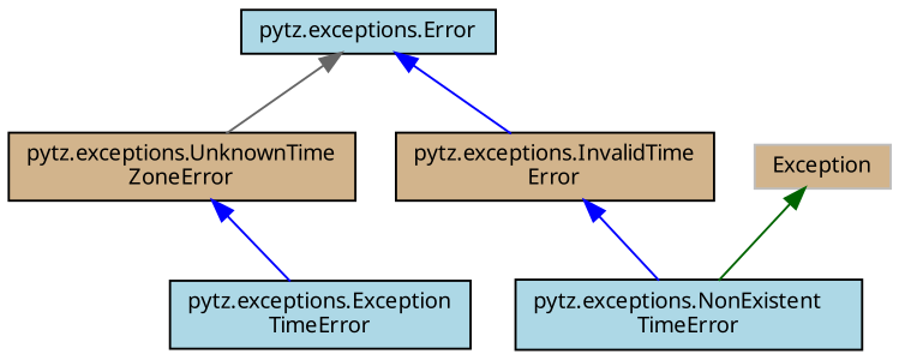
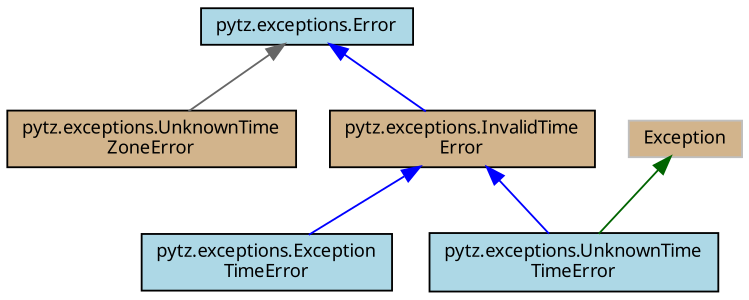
  digraph {
    fontname="Noto Sans"
    node [color=black fillcolor=lightblue fontname="Noto Sans" fontsize=10 shape=record style=filled]
    edge [color=blue dir=back fontname="Noto Sans" fontsize=10 labelfontname=Helvetica labelfontsize=10 style=solid]
    n1 [fontcolor=black height=0.2 label="pytz.exceptions.Error" width=0.4]
    n2 [fillcolor=tan height=0.2 label="pytz.exceptions.InvalidTime\lError" width=0.4]
    n3 [fillcolor=tan height=0.2 label="pytz.exceptions.UnknownTime\lZoneError" width=0.4]
    n4 [height=0.2 label="pytz.exceptions.Exception\lTimeError" width=0.4]
-   n5 [height=0.2 label="pytz.exceptions.NonExistent\lTimeError" width=0.4]
+   n5 [height=0.2 label="pytz.exceptions.UnknownTime\lTimeError" width=0.4]
    n6 [color=grey75 fillcolor=tan height=0.2 label=Exception width=0.4]
    n1 -> n2
    n1 -> n3 [color=gray40]
-   n3 -> n4
+   n2 -> n4
    n2 -> n5
    n6 -> n5 [color=darkgreen]
  }
